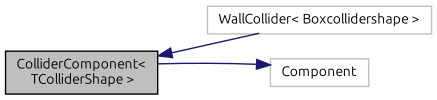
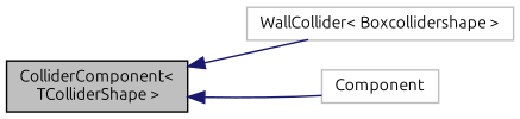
  digraph {
    fontname=Ubuntu
    rankdir=LR
    node [color=grey75 fillcolor=white fontname=Ubuntu fontsize=10 shape=record style=filled]
    edge [color=midnightblue dir=back fontname=Ubuntu fontsize=10 labelfontname=Helvetica labelfontsize=10 style=solid]
    n1 [color=black fillcolor=grey75 fontcolor=black height=0.2 label="ColliderComponent\<\l TColliderShape \>" width=0.4]
    n2 [height=0.2 label="WallCollider\< Boxcollidershape \>" width=0.4]
    n3 [height=0.2 label=Component width=0.4]
    n1 -> n2
-   n3 -> n1
+   n1 -> n3
  }
